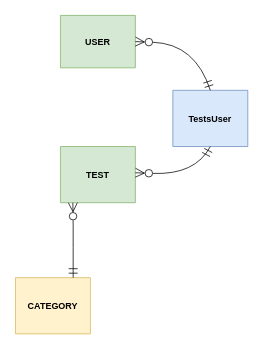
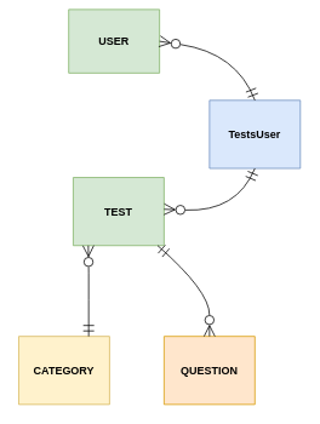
  <mxCell id="0" />
  <mxCell id="1" parent="0" />
- <mxCell id="2" value="USER" style="shape=table;startSize=75;container=1;collapsible=0;childLayout=tableLayout;fixedRows=1;rowLines=1;fontStyle=1;align=center;resizeLast=1;fillColor=#d5e8d4;strokeColor=#82b366;" parent="1" vertex="1"><mxGeometry x="80" y="20" width="100" height="70" as="geometry" /></mxCell>
+ <mxCell id="2" value="USER" style="shape=table;startSize=75;container=1;collapsible=0;childLayout=tableLayout;fixedRows=1;rowLines=1;fontStyle=1;align=center;resizeLast=1;fillColor=#d5e8d4;strokeColor=#82b366;" parent="1" vertex="1"><mxGeometry x="75" y="10" width="100" height="70" as="geometry" /></mxCell>
  <mxCell id="3" value="TEST" style="shape=table;startSize=75;container=1;collapsible=0;childLayout=tableLayout;fixedRows=1;rowLines=1;fontStyle=1;align=center;resizeLast=1;fillColor=#d5e8d4;strokeColor=#82b366;" parent="1" vertex="1"><mxGeometry x="80" y="195" width="100" height="75" as="geometry" /></mxCell>
  <mxCell id="4" value="CATEGORY" style="shape=table;startSize=75;container=1;collapsible=0;childLayout=tableLayout;fixedRows=1;rowLines=1;fontStyle=1;align=center;resizeLast=1;fillColor=#fff2cc;strokeColor=#d6b656;" parent="1" vertex="1"><mxGeometry x="20" y="370" width="100" height="75" as="geometry" /></mxCell>
+ <mxCell id="5" value="QUESTION" style="shape=table;startSize=75;container=1;collapsible=0;childLayout=tableLayout;fixedRows=1;rowLines=1;fontStyle=1;align=center;resizeLast=1;fillColor=#ffe6cc;strokeColor=#d79b00;" parent="1" vertex="1"><mxGeometry x="180" y="370" width="100" height="75" as="geometry" /></mxCell>
  <mxCell id="6" value="" style="startArrow=ERzeroToMany;startSize=10;;endArrow=ERmandOne;endSize=10;;exitX=0.166;exitY=1;startFill=0;endFill=0;exitDx=0;exitDy=0;exitPerimeter=0;rounded=0;" parent="1" source="3" edge="1"><mxGeometry relative="1" as="geometry"><Array as="points"><mxPoint x="97" y="300" /><mxPoint x="97" y="330" /></Array><mxPoint x="97" y="370" as="targetPoint" /></mxGeometry></mxCell>
- <mxCell id="8" value="TestsUser" style="shape=table;startSize=75;container=1;collapsible=0;childLayout=tableLayout;fixedRows=1;rowLines=1;fontStyle=1;align=center;resizeLast=1;fillColor=#dae8fc;strokeColor=#6c8ebf;" vertex="1" parent="1"><mxGeometry x="230" y="120" width="100" height="75" as="geometry" /></mxCell>
+ <mxCell id="7" value="" style="curved=1;startArrow=ERmandOne;startSize=10;;endArrow=ERzeroToMany;endSize=10;;exitX=0.929;exitY=1;entryX=0.5;entryY=0;endFill=0;" parent="1" source="3" target="5" edge="1"><mxGeometry relative="1" as="geometry"><Array as="points"><mxPoint x="230" y="320" /></Array></mxGeometry></mxCell>
+ <mxCell id="8" value="TestsUser" style="shape=table;startSize=75;container=1;collapsible=0;childLayout=tableLayout;fixedRows=1;rowLines=1;fontStyle=1;align=center;resizeLast=1;fillColor=#dae8fc;strokeColor=#6c8ebf;" vertex="1" parent="1"><mxGeometry x="230" y="110" width="100" height="75" as="geometry" /></mxCell>
  <mxCell id="9" value="" style="curved=1;startArrow=ERmandOne;startSize=10;;endArrow=ERzeroToMany;endSize=10;;entryX=1;entryY=0.5;entryDx=0;entryDy=0;exitX=0.5;exitY=0;exitDx=0;exitDy=0;startFill=0;endFill=0;" edge="1" parent="1" source="8" target="2"><mxGeometry relative="1" as="geometry"><Array as="points"><mxPoint x="260" y="58" /></Array><mxPoint x="280" y="100" as="sourcePoint" /><mxPoint x="237" y="140" as="targetPoint" /></mxGeometry></mxCell>
  <mxCell id="10" value="" style="curved=1;startArrow=ERmandOne;startSize=10;;endArrow=ERzeroToMany;endSize=10;;entryX=1;entryY=0.5;entryDx=0;entryDy=0;exitX=0.5;exitY=1;exitDx=0;exitDy=0;startFill=0;endFill=0;" edge="1" parent="1" source="8"><mxGeometry relative="1" as="geometry"><Array as="points"><mxPoint x="260" y="233" /></Array><mxPoint x="280" y="285" as="sourcePoint" /><mxPoint x="180" y="230" as="targetPoint" /></mxGeometry></mxCell>
